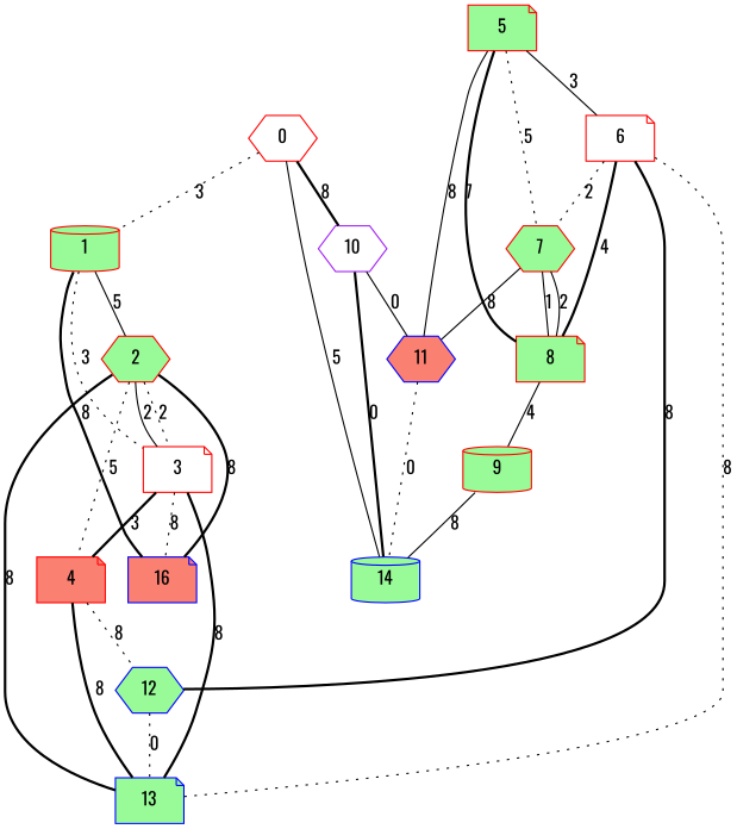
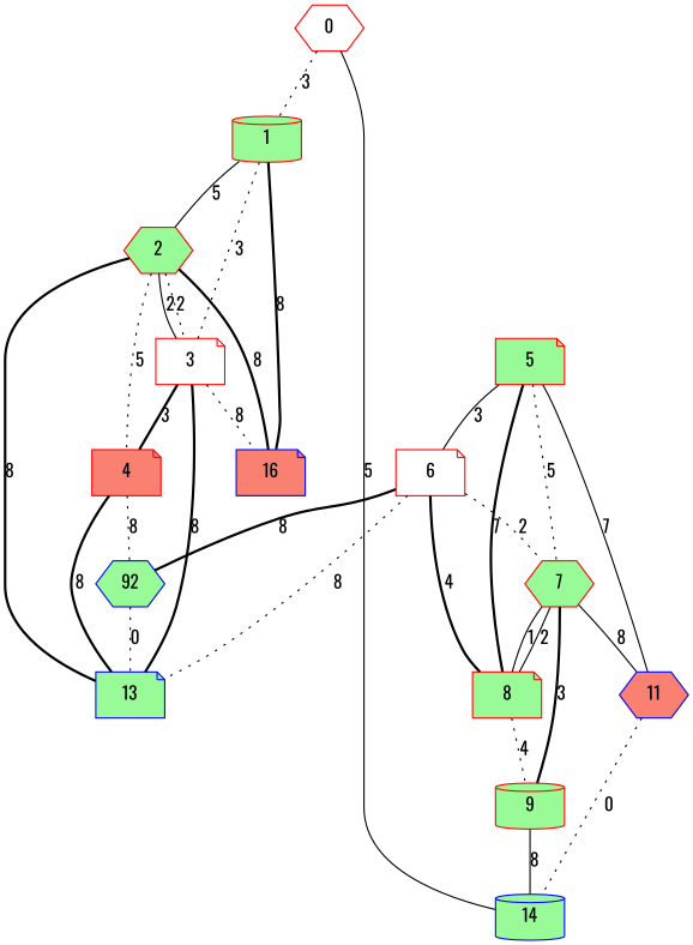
  graph {
    fontname=Oswald
    node [color=red fillcolor=palegreen fontname=Oswald shape=note style=filled weight=1]
    edge [fontname=Oswald style=bold]
    0 [fillcolor=white shape=hexagon]
    1 [shape=cylinder]
-   10 [color=purple fillcolor=white shape=hexagon weight=4]
    14 [color=blue shape=cylinder weight=3]
    2 [shape=hexagon]
    3 [fillcolor=white]
    n7 [color=blue fillcolor=salmon label=16 weight=3]
    11 [color=blue fillcolor=salmon shape=hexagon weight=3]
    4 [fillcolor=salmon]
    13 [color=blue weight=3]
-   12 [color=blue shape=hexagon weight=3]
+   12 [color=blue shape=hexagon weight=3 label=92]
    5
    6 [fillcolor=white]
    7 [shape=hexagon]
    8
    9 [shape=cylinder]
    0 -- 1 [label=3 style=dotted]
-   0 -- 10 [label=8]
    0 -- 14 [label=5 style=solid]
    1 -- 2 [label=5 style=solid]
    1 -- 3 [label=3 style=dotted]
    1 -- n7 [label=8]
-   10 -- 14 [label=0]
-   10 -- 11 [label=0 style=solid]
    2 -- 3 [label=2 style=dotted]
    2 -- 3 [label=2 style=solid]
    2 -- n7 [label=8]
    2 -- 4 [label=5 style=dotted]
    2 -- 13 [label=8]
    3 -- n7 [label=8 style=dotted]
    3 -- 4 [label=3]
    3 -- 13 [label=8]
    11 -- 14 [label=0 style=dotted]
    4 -- 13 [label=8]
    4 -- 12 [label=8 style=dotted]
    12 -- 13 [label=0 style=dotted]
-   5 -- 11 [label=8 style=solid]
+   5 -- 11 [label=7 style=solid]
    5 -- 6 [label=3 style=solid]
    5 -- 7 [label=5 style=dotted]
    5 -- 8 [label=7]
    6 -- 13 [label=8 style=dotted]
    6 -- 12 [label=8]
    6 -- 7 [label=2 style=dotted]
    6 -- 8 [label=4]
    7 -- 11 [label=8 style=solid]
    7 -- 8 [label=1 style=solid]
    7 -- 8 [label=2 style=solid]
-   8 -- 9 [label=4 style=solid]
+   7 -- 9 [label=3]
+   8 -- 9 [label=4 style=dotted]
    9 -- 14 [label=8 style=solid]
  }
